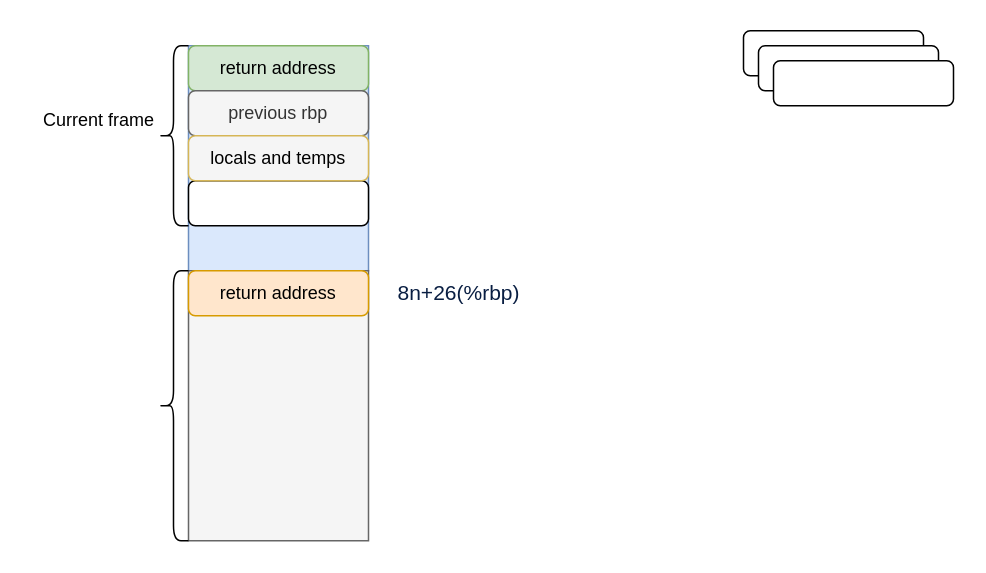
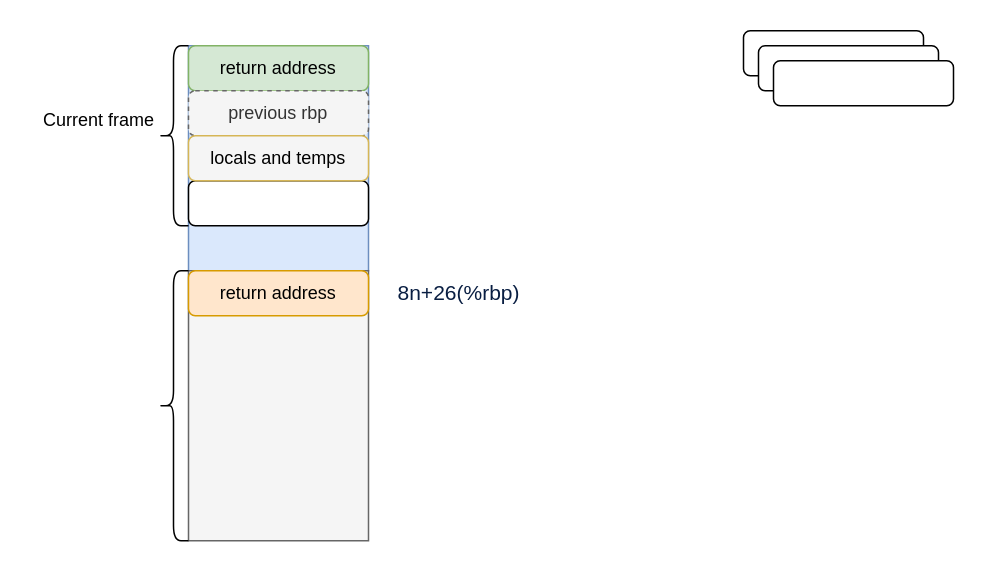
  <mxCell id="0" />
  <mxCell id="1" parent="0" />
  <mxCell id="2" value="" style="rounded=0;whiteSpace=wrap;html=1;fillColor=#dae8fc;strokeColor=#6c8ebf;" vertex="1" parent="1"><mxGeometry x="125" y="30" width="120" height="150" as="geometry" /></mxCell>
  <mxCell id="3" value="" style="rounded=0;whiteSpace=wrap;html=1;fillColor=#f5f5f5;strokeColor=#666666;fontColor=#333333;" vertex="1" parent="1"><mxGeometry x="125" y="180" width="120" height="180" as="geometry" /></mxCell>
  <mxCell id="4" value="return address" style="rounded=1;whiteSpace=wrap;html=1;fillColor=#d5e8d4;strokeColor=#82b366;" vertex="1" parent="1"><mxGeometry x="125" y="30" width="120" height="30" as="geometry" /></mxCell>
- <mxCell id="5" value="previous rbp" style="rounded=1;whiteSpace=wrap;html=1;fillColor=#f5f5f5;strokeColor=#666666;fontColor=#333333;" vertex="1" parent="1"><mxGeometry x="125" y="60" width="120" height="30" as="geometry" /></mxCell>
+ <mxCell id="5" value="previous rbp" style="rounded=1;whiteSpace=wrap;html=1;fillColor=#f5f5f5;strokeColor=#666666;fontColor=#333333;dashed=1;" vertex="1" parent="1"><mxGeometry x="125" y="60" width="120" height="30" as="geometry" /></mxCell>
  <mxCell id="6" value="" style="rounded=1;whiteSpace=wrap;html=1;" vertex="1" parent="1"><mxGeometry x="495" y="20" width="120" height="30" as="geometry" /></mxCell>
  <mxCell id="7" value="" style="rounded=1;whiteSpace=wrap;html=1;" vertex="1" parent="1"><mxGeometry x="125" y="120" width="120" height="30" as="geometry" /></mxCell>
  <mxCell id="8" value="locals and temps" style="rounded=1;whiteSpace=wrap;html=1;fillColor=#f5f5f5;strokeColor=#d6b656;" vertex="1" parent="1"><mxGeometry x="125" y="90" width="120" height="30" as="geometry" /></mxCell>
  <mxCell id="9" value="&lt;span style=&quot;color: rgb(9 , 30 , 66) ; font-size: 14px ; text-align: left ; background-color: rgb(255 , 255 , 255)&quot;&gt;8n+26(%rbp)&lt;/span&gt;" style="text;html=1;align=center;verticalAlign=middle;resizable=0;points=[];autosize=1;strokeColor=none;" vertex="1" parent="1"><mxGeometry x="255" y="185" width="100" height="20" as="geometry" /></mxCell>
  <mxCell id="10" value="" style="rounded=1;whiteSpace=wrap;html=1;" vertex="1" parent="1"><mxGeometry x="505" y="30" width="120" height="30" as="geometry" /></mxCell>
  <mxCell id="11" value="" style="rounded=1;whiteSpace=wrap;html=1;" vertex="1" parent="1"><mxGeometry x="515" y="40" width="120" height="30" as="geometry" /></mxCell>
  <mxCell id="12" value="return address" style="rounded=1;whiteSpace=wrap;html=1;fillColor=#ffe6cc;strokeColor=#d79b00;" vertex="1" parent="1"><mxGeometry x="125" y="180" width="120" height="30" as="geometry" /></mxCell>
  <mxCell id="13" value="" style="shape=curlyBracket;whiteSpace=wrap;html=1;rounded=1;" vertex="1" parent="1"><mxGeometry x="105" y="30" width="20" height="120" as="geometry" /></mxCell>
  <mxCell id="14" value="Current frame" style="text;html=1;align=center;verticalAlign=middle;resizable=0;points=[];autosize=1;strokeColor=none;" vertex="1" parent="1"><mxGeometry x="20" y="70" width="90" height="20" as="geometry" /></mxCell>
  <mxCell id="15" value="" style="shape=curlyBracket;whiteSpace=wrap;html=1;rounded=1;" vertex="1" parent="1"><mxGeometry x="105" y="180" width="20" height="180" as="geometry" /></mxCell>
